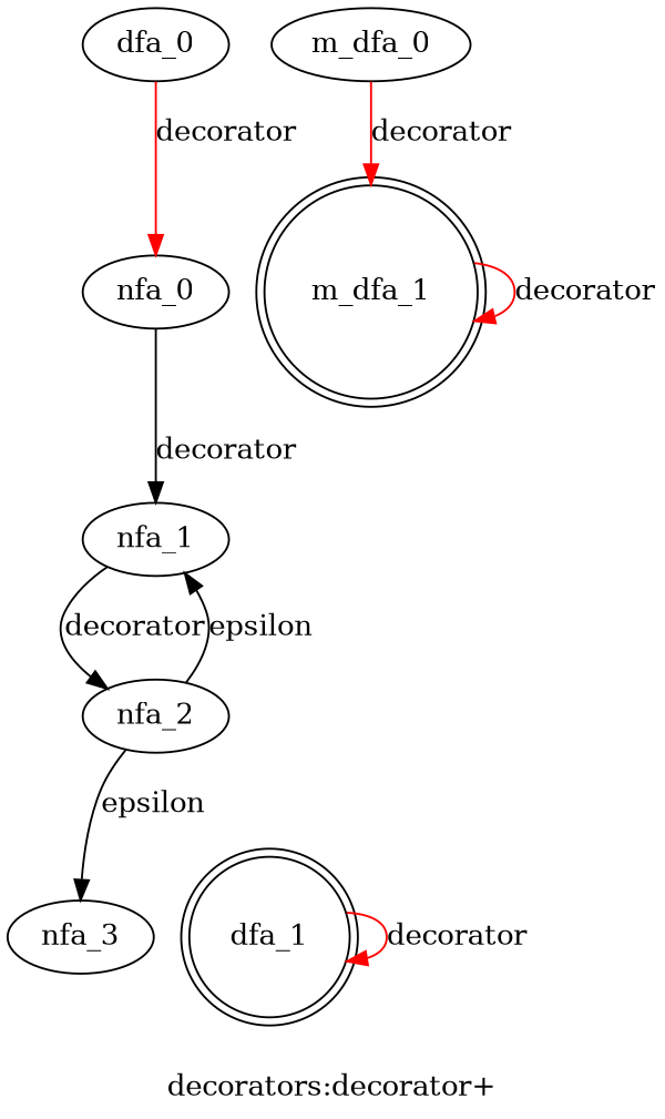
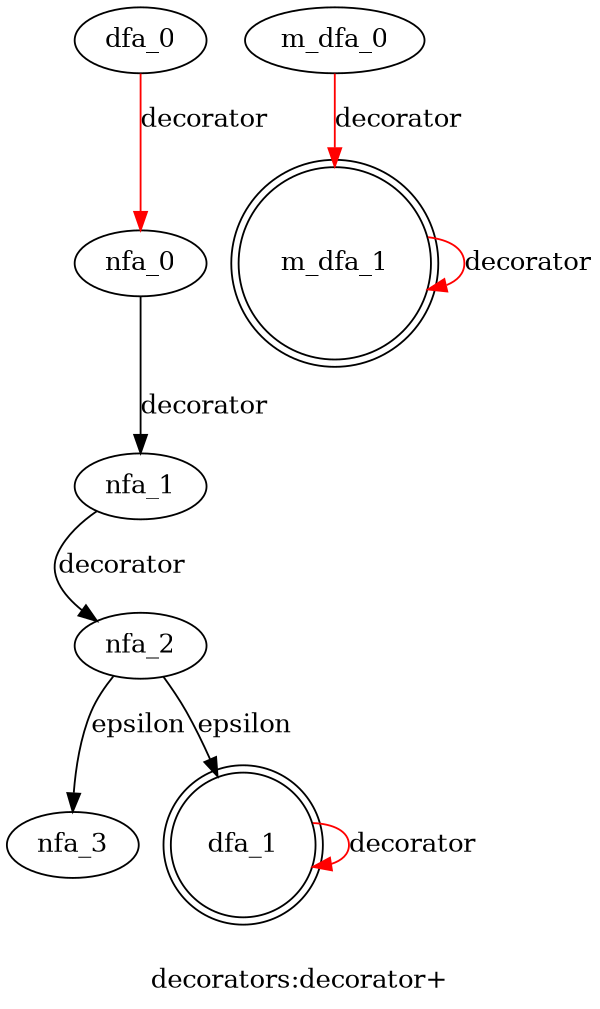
  digraph {
    label="decorators:decorator+"
    nfa_0
    nfa_1
    nfa_2
    nfa_3
    dfa_1 [shape=doublecircle]
    dfa_0
    m_dfa_1 [shape=doublecircle]
    m_dfa_0
    subgraph sub_1 {
      nfa_0
      nfa_1
      nfa_2
      nfa_3
    }
    subgraph sub_2 {
      dfa_1
      dfa_0
    }
    subgraph sub_3 {
      m_dfa_1
      m_dfa_0
    }
    nfa_0 -> nfa_1 [label=decorator]
    nfa_1 -> nfa_2 [label=decorator]
-   nfa_2 -> nfa_1 [label=epsilon]
+   nfa_2 -> dfa_1 [label=epsilon]
    nfa_2 -> nfa_3 [label=epsilon]
    dfa_1 -> dfa_1 [color=red label=decorator]
    dfa_0 -> nfa_0 [color=red label=decorator]
    m_dfa_1 -> m_dfa_1 [color=red label=decorator]
    m_dfa_0 -> m_dfa_1 [color=red label=decorator]
  }
